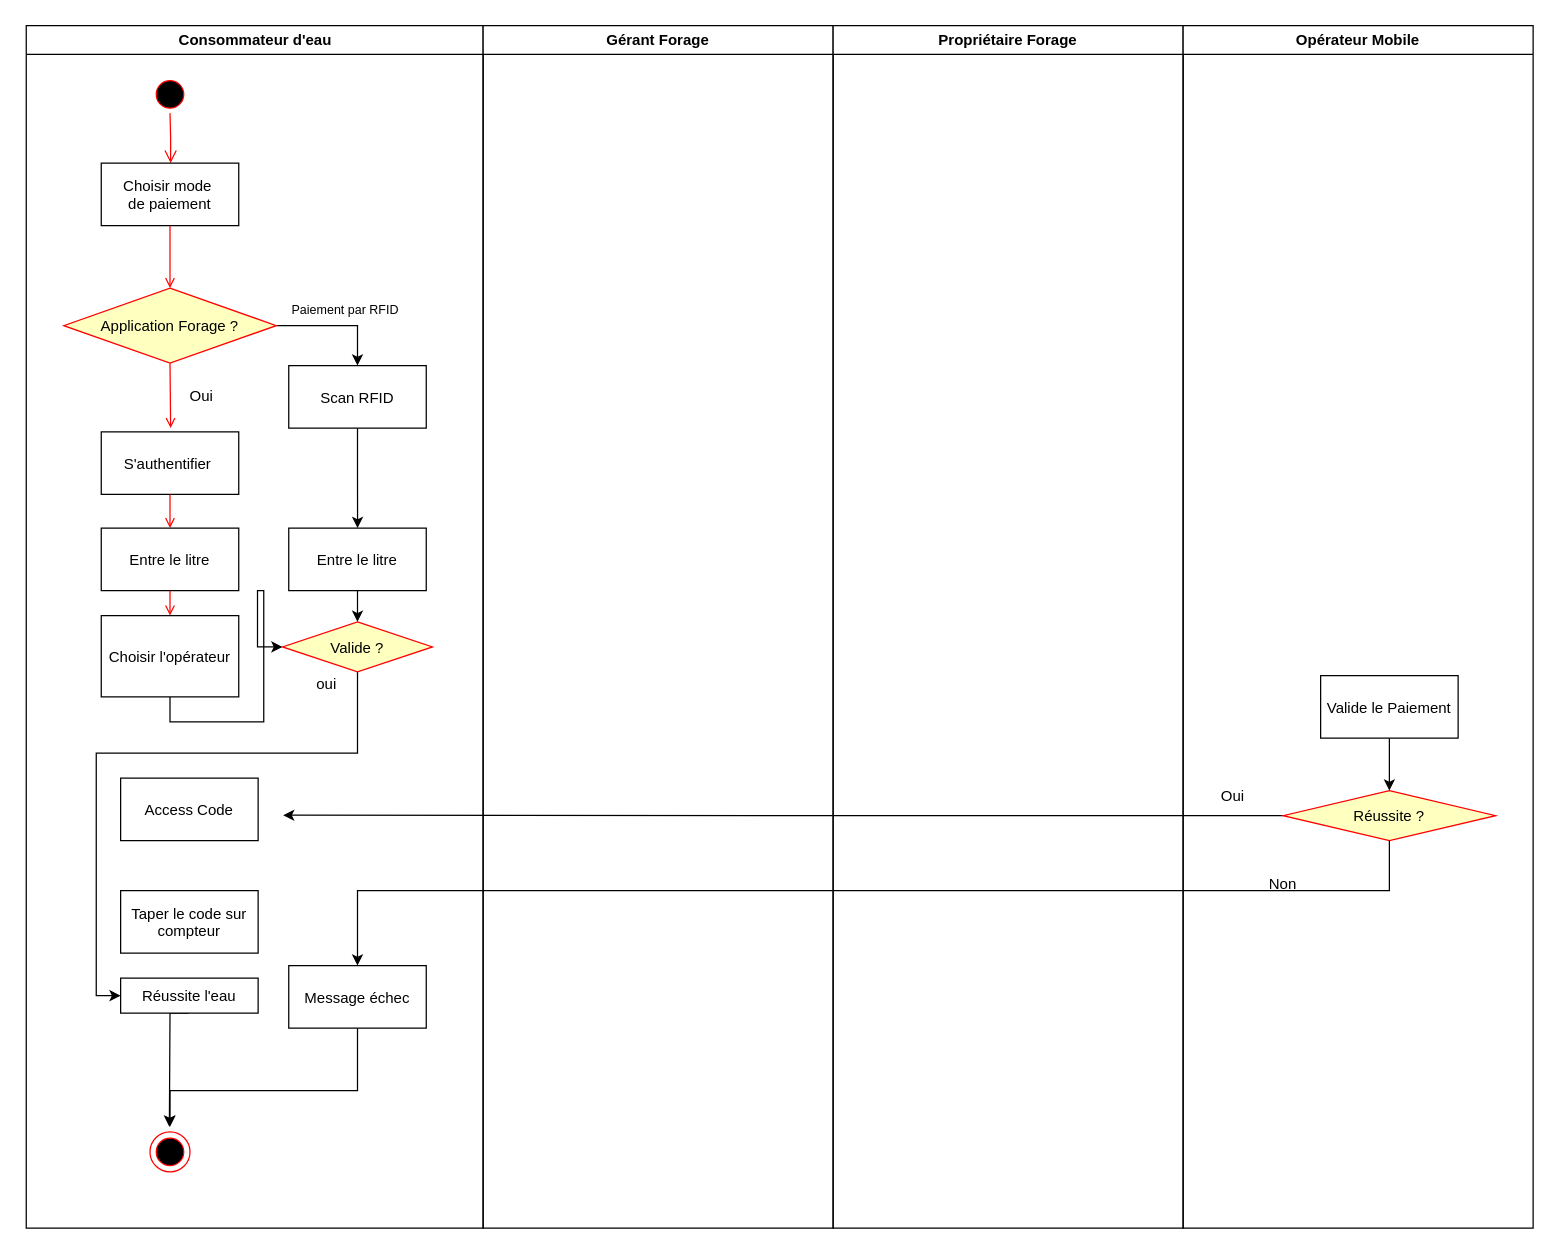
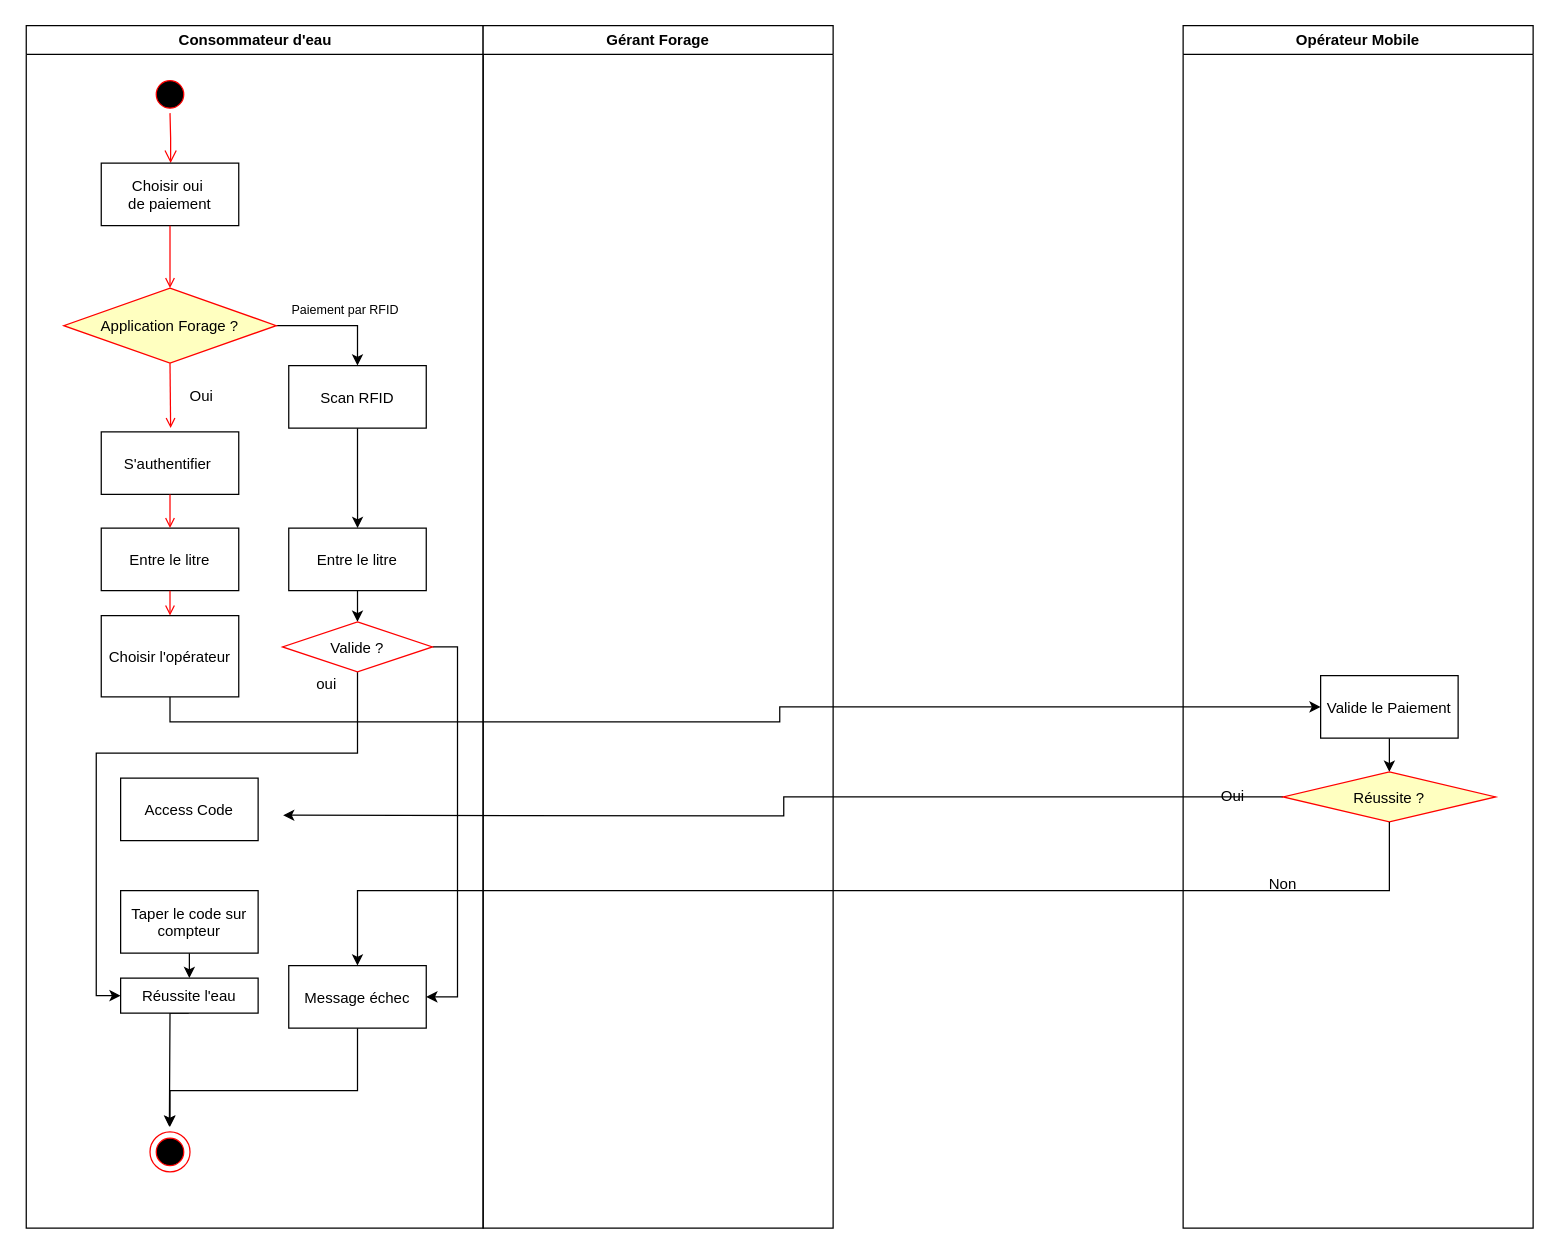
  <mxCell id="0" />
  <mxCell id="1" parent="0" />
  <mxCell id="2" value="Consommateur d'eau" style="swimlane;whiteSpace=wrap" parent="1" vertex="1"><mxGeometry x="20.5" y="20" width="365.5" height="962" as="geometry" /></mxCell>
  <mxCell id="3" value="" style="ellipse;shape=startState;fillColor=#000000;strokeColor=#ff0000;" parent="2" vertex="1"><mxGeometry x="100" y="40" width="30" height="30" as="geometry" /></mxCell>
  <mxCell id="4" value="" style="edgeStyle=elbowEdgeStyle;elbow=horizontal;verticalAlign=bottom;endArrow=open;endSize=8;strokeColor=#FF0000;endFill=1;rounded=0" parent="2" source="3" target="5" edge="1"><mxGeometry x="100" y="40" as="geometry"><mxPoint x="115" y="110" as="targetPoint" /></mxGeometry></mxCell>
- <mxCell id="5" value="Choisir mode &#10;de paiement" style="" parent="2" vertex="1"><mxGeometry x="60" y="110" width="110" height="50" as="geometry" /></mxCell>
+ <mxCell id="5" value="Choisir oui &#10;de paiement" style="" parent="2" vertex="1"><mxGeometry x="60" y="110" width="110" height="50" as="geometry" /></mxCell>
  <mxCell id="6" value="" style="endArrow=open;strokeColor=#FF0000;endFill=1;rounded=0;entryX=0.5;entryY=0;entryDx=0;entryDy=0;" parent="2" source="5" target="10" edge="1"><mxGeometry relative="1" as="geometry"><mxPoint x="115.0" y="220" as="targetPoint" /></mxGeometry></mxCell>
  <mxCell id="7" value="S'authentifier " style="" parent="2" vertex="1"><mxGeometry x="60" y="325" width="110" height="50" as="geometry" /></mxCell>
  <mxCell id="8" value="" style="endArrow=open;strokeColor=#FF0000;endFill=1;rounded=0;exitX=0.5;exitY=1;exitDx=0;exitDy=0;" parent="2" source="10" edge="1"><mxGeometry relative="1" as="geometry"><mxPoint x="115.0" y="270" as="sourcePoint" /><mxPoint x="115.5" y="322" as="targetPoint" /></mxGeometry></mxCell>
  <mxCell id="9" style="edgeStyle=orthogonalEdgeStyle;rounded=0;orthogonalLoop=1;jettySize=auto;html=1;exitX=1;exitY=0.5;exitDx=0;exitDy=0;" parent="2" source="10" target="16" edge="1"><mxGeometry relative="1" as="geometry"><mxPoint x="265.5" y="312" as="targetPoint" /></mxGeometry></mxCell>
  <mxCell id="10" value="Application Forage ?" style="rhombus;fillColor=#ffffc0;strokeColor=#ff0000;" parent="2" vertex="1"><mxGeometry x="30" y="210" width="170" height="60" as="geometry" /></mxCell>
  <mxCell id="11" value="Oui" style="text;html=1;align=center;verticalAlign=middle;whiteSpace=wrap;rounded=0;" parent="2" vertex="1"><mxGeometry x="70" y="282" width="140" height="30" as="geometry" /></mxCell>
  <mxCell id="12" value="Paiement par RFID" style="text;html=1;align=center;verticalAlign=middle;whiteSpace=wrap;rounded=0;fontSize=10;" parent="2" vertex="1"><mxGeometry x="185.5" y="212" width="140" height="30" as="geometry" /></mxCell>
  <mxCell id="13" value="Entre le litre" style="" parent="2" vertex="1"><mxGeometry x="60" y="402" width="110" height="50" as="geometry" /></mxCell>
  <mxCell id="14" value="Choisir l'opérateur" style="" parent="2" vertex="1"><mxGeometry x="60" y="472" width="110" height="65" as="geometry" /></mxCell>
  <mxCell id="15" style="edgeStyle=orthogonalEdgeStyle;rounded=0;orthogonalLoop=1;jettySize=auto;html=1;exitX=0.5;exitY=1;exitDx=0;exitDy=0;" parent="2" source="16" edge="1"><mxGeometry relative="1" as="geometry"><mxPoint x="265.065" y="402" as="targetPoint" /></mxGeometry></mxCell>
  <mxCell id="16" value="Scan RFID" style="" parent="2" vertex="1"><mxGeometry x="210" y="272" width="110" height="50" as="geometry" /></mxCell>
  <mxCell id="17" style="edgeStyle=orthogonalEdgeStyle;rounded=0;orthogonalLoop=1;jettySize=auto;html=1;exitX=0.5;exitY=1;exitDx=0;exitDy=0;entryX=0.5;entryY=0;entryDx=0;entryDy=0;" parent="2" source="18" target="30" edge="1"><mxGeometry relative="1" as="geometry" /></mxCell>
  <mxCell id="18" value="Entre le litre" style="" parent="2" vertex="1"><mxGeometry x="210" y="402" width="110" height="50" as="geometry" /></mxCell>
  <mxCell id="19" value="Access Code" style="" parent="2" vertex="1"><mxGeometry x="75.5" y="602" width="110" height="50" as="geometry" /></mxCell>
  <mxCell id="20" style="edgeStyle=orthogonalEdgeStyle;rounded=0;orthogonalLoop=1;jettySize=auto;html=1;exitX=0.5;exitY=1;exitDx=0;exitDy=0;entryX=0.5;entryY=0;entryDx=0;entryDy=0;" parent="2" source="21" target="23" edge="1"><mxGeometry relative="1" as="geometry"><mxPoint x="270.167" y="842.0" as="targetPoint" /><Array as="points"><mxPoint x="265" y="852" /><mxPoint x="115" y="852" /></Array></mxGeometry></mxCell>
  <mxCell id="21" value="Message échec" style="" parent="2" vertex="1"><mxGeometry x="210" y="752" width="110" height="50" as="geometry" /></mxCell>
  <mxCell id="22" value="" style="ellipse;shape=startState;fillColor=#000000;strokeColor=#ff0000;" parent="2" vertex="1"><mxGeometry x="100" y="886" width="30" height="30" as="geometry" /></mxCell>
  <mxCell id="23" value="" style="ellipse;shape=startState;fillColor=none;strokeColor=#ff0000;" parent="2" vertex="1"><mxGeometry x="95" y="881" width="40" height="40" as="geometry" /></mxCell>
+ <mxCell id="24" style="edgeStyle=orthogonalEdgeStyle;rounded=0;orthogonalLoop=1;jettySize=auto;html=1;exitX=0.5;exitY=1;exitDx=0;exitDy=0;entryX=0.5;entryY=0;entryDx=0;entryDy=0;" parent="2" source="25" target="27" edge="1"><mxGeometry relative="1" as="geometry" /></mxCell>
  <mxCell id="25" value="Taper le code sur&#10;compteur" style="" parent="2" vertex="1"><mxGeometry x="75.5" y="692" width="110" height="50" as="geometry" /></mxCell>
  <mxCell id="26" style="edgeStyle=orthogonalEdgeStyle;rounded=0;orthogonalLoop=1;jettySize=auto;html=1;exitX=0.5;exitY=1;exitDx=0;exitDy=0;entryX=0.5;entryY=0;entryDx=0;entryDy=0;" parent="2" edge="1"><mxGeometry relative="1" as="geometry"><mxPoint x="130.0" y="790" as="sourcePoint" /><mxPoint x="114.5" y="881" as="targetPoint" /><Array as="points"><mxPoint x="115" y="791" /><mxPoint x="115" y="836" /></Array></mxGeometry></mxCell>
  <mxCell id="27" value="Réussite l'eau" style="" parent="2" vertex="1"><mxGeometry x="75.5" y="762" width="110" height="28" as="geometry" /></mxCell>
  <mxCell id="28" style="edgeStyle=orthogonalEdgeStyle;rounded=0;orthogonalLoop=1;jettySize=auto;html=1;exitX=0.5;exitY=1;exitDx=0;exitDy=0;entryX=0;entryY=0.5;entryDx=0;entryDy=0;" parent="2" source="30" target="27" edge="1"><mxGeometry relative="1" as="geometry"><Array as="points"><mxPoint x="265" y="582" /><mxPoint x="56" y="582" /><mxPoint x="56" y="776" /></Array></mxGeometry></mxCell>
- <mxCell id="30" value="Valide ?" style="rhombus;fillColor=#ffffc0;strokeColor=#ff0000;" parent="2" vertex="1"><mxGeometry x="205" y="477" width="120" height="40" as="geometry" /></mxCell>
+ <mxCell id="29" style="edgeStyle=orthogonalEdgeStyle;rounded=0;orthogonalLoop=1;jettySize=auto;html=1;exitX=1;exitY=0.5;exitDx=0;exitDy=0;entryX=1;entryY=0.5;entryDx=0;entryDy=0;" parent="2" source="30" target="21" edge="1"><mxGeometry relative="1" as="geometry" /></mxCell>
+ <mxCell id="30" value="Valide ?" style="rhombus;fillColor=#ffffff;strokeColor=#ff0000;" parent="2" vertex="1"><mxGeometry x="205" y="477" width="120" height="40" as="geometry" /></mxCell>
  <mxCell id="31" value="" style="endArrow=open;strokeColor=#FF0000;endFill=1;rounded=0;entryX=0.5;entryY=0;entryDx=0;entryDy=0;" parent="2" source="7" target="13" edge="1"><mxGeometry relative="1" as="geometry"><mxPoint x="135.5" y="402" as="targetPoint" /></mxGeometry></mxCell>
  <mxCell id="32" value="" style="endArrow=open;strokeColor=#FF0000;endFill=1;rounded=0;exitX=0.5;exitY=1;exitDx=0;exitDy=0;entryX=0.5;entryY=0;entryDx=0;entryDy=0;" parent="2" source="13" target="14" edge="1"><mxGeometry relative="1" as="geometry"><mxPoint x="135.5" y="451" as="sourcePoint" /><mxPoint x="135.5" y="472" as="targetPoint" /></mxGeometry></mxCell>
  <mxCell id="33" value="oui" style="text;html=1;align=center;verticalAlign=middle;whiteSpace=wrap;rounded=0;" parent="2" vertex="1"><mxGeometry x="210" y="512" width="60" height="30" as="geometry" /></mxCell>
  <mxCell id="34" value="Gérant Forage" style="swimlane;whiteSpace=wrap" parent="1" vertex="1"><mxGeometry x="386" y="20" width="280" height="962" as="geometry" /></mxCell>
- <mxCell id="35" value="Propriétaire Forage" style="swimlane;whiteSpace=wrap" parent="1" vertex="1"><mxGeometry x="666" y="20" width="280" height="962" as="geometry" /></mxCell>
  <mxCell id="36" value="Opérateur Mobile" style="swimlane;whiteSpace=wrap" parent="1" vertex="1"><mxGeometry x="946" y="20" width="280" height="962" as="geometry" /></mxCell>
  <mxCell id="37" style="edgeStyle=orthogonalEdgeStyle;rounded=0;orthogonalLoop=1;jettySize=auto;html=1;exitX=0.5;exitY=1;exitDx=0;exitDy=0;entryX=0.5;entryY=0;entryDx=0;entryDy=0;" parent="36" source="38" target="40" edge="1"><mxGeometry relative="1" as="geometry" /></mxCell>
  <mxCell id="38" value="Valide le Paiement" style="" parent="36" vertex="1"><mxGeometry x="110" y="520" width="110" height="50" as="geometry" /></mxCell>
  <mxCell id="39" style="edgeStyle=orthogonalEdgeStyle;rounded=0;orthogonalLoop=1;jettySize=auto;html=1;exitX=0;exitY=0.5;exitDx=0;exitDy=0;" parent="36" source="40" edge="1"><mxGeometry relative="1" as="geometry"><mxPoint x="-720" y="631.667" as="targetPoint" /></mxGeometry></mxCell>
- <mxCell id="40" value="Réussite ?" style="rhombus;fillColor=#ffffc0;strokeColor=#ff0000;" parent="36" vertex="1"><mxGeometry x="80" y="612" width="170" height="40" as="geometry" /></mxCell>
+ <mxCell id="40" value="Réussite ?" style="rhombus;fillColor=#ffffc0;strokeColor=#ff0000;" parent="36" vertex="1"><mxGeometry x="80" y="597" width="170" height="40" as="geometry" /></mxCell>
  <mxCell id="41" value="Oui" style="text;html=1;align=center;verticalAlign=middle;whiteSpace=wrap;rounded=0;" parent="36" vertex="1"><mxGeometry x="10" y="602" width="60" height="30" as="geometry" /></mxCell>
  <mxCell id="42" value="Non" style="text;html=1;align=center;verticalAlign=middle;whiteSpace=wrap;rounded=0;" parent="36" vertex="1"><mxGeometry x="50" y="672" width="60" height="30" as="geometry" /></mxCell>
- <mxCell id="43" style="edgeStyle=orthogonalEdgeStyle;rounded=0;orthogonalLoop=1;jettySize=auto;html=1;exitX=0.5;exitY=1;exitDx=0;exitDy=0;" parent="1" source="14" target="30" edge="1"><mxGeometry relative="1" as="geometry"><mxPoint x="1076" y="582" as="targetPoint" /></mxGeometry></mxCell>
+ <mxCell id="43" style="edgeStyle=orthogonalEdgeStyle;rounded=0;orthogonalLoop=1;jettySize=auto;html=1;exitX=0.5;exitY=1;exitDx=0;exitDy=0;entryX=0;entryY=0.5;entryDx=0;entryDy=0;" parent="1" source="14" target="38" edge="1"><mxGeometry relative="1" as="geometry"><mxPoint x="1076" y="582" as="targetPoint" /></mxGeometry></mxCell>
  <mxCell id="44" style="edgeStyle=orthogonalEdgeStyle;rounded=0;orthogonalLoop=1;jettySize=auto;html=1;exitX=0.5;exitY=1;exitDx=0;exitDy=0;entryX=0.5;entryY=0;entryDx=0;entryDy=0;" parent="1" source="40" target="21" edge="1"><mxGeometry relative="1" as="geometry"><mxPoint x="326" y="752" as="targetPoint" /><Array as="points"><mxPoint x="1111" y="712" /><mxPoint x="286" y="712" /></Array></mxGeometry></mxCell>
